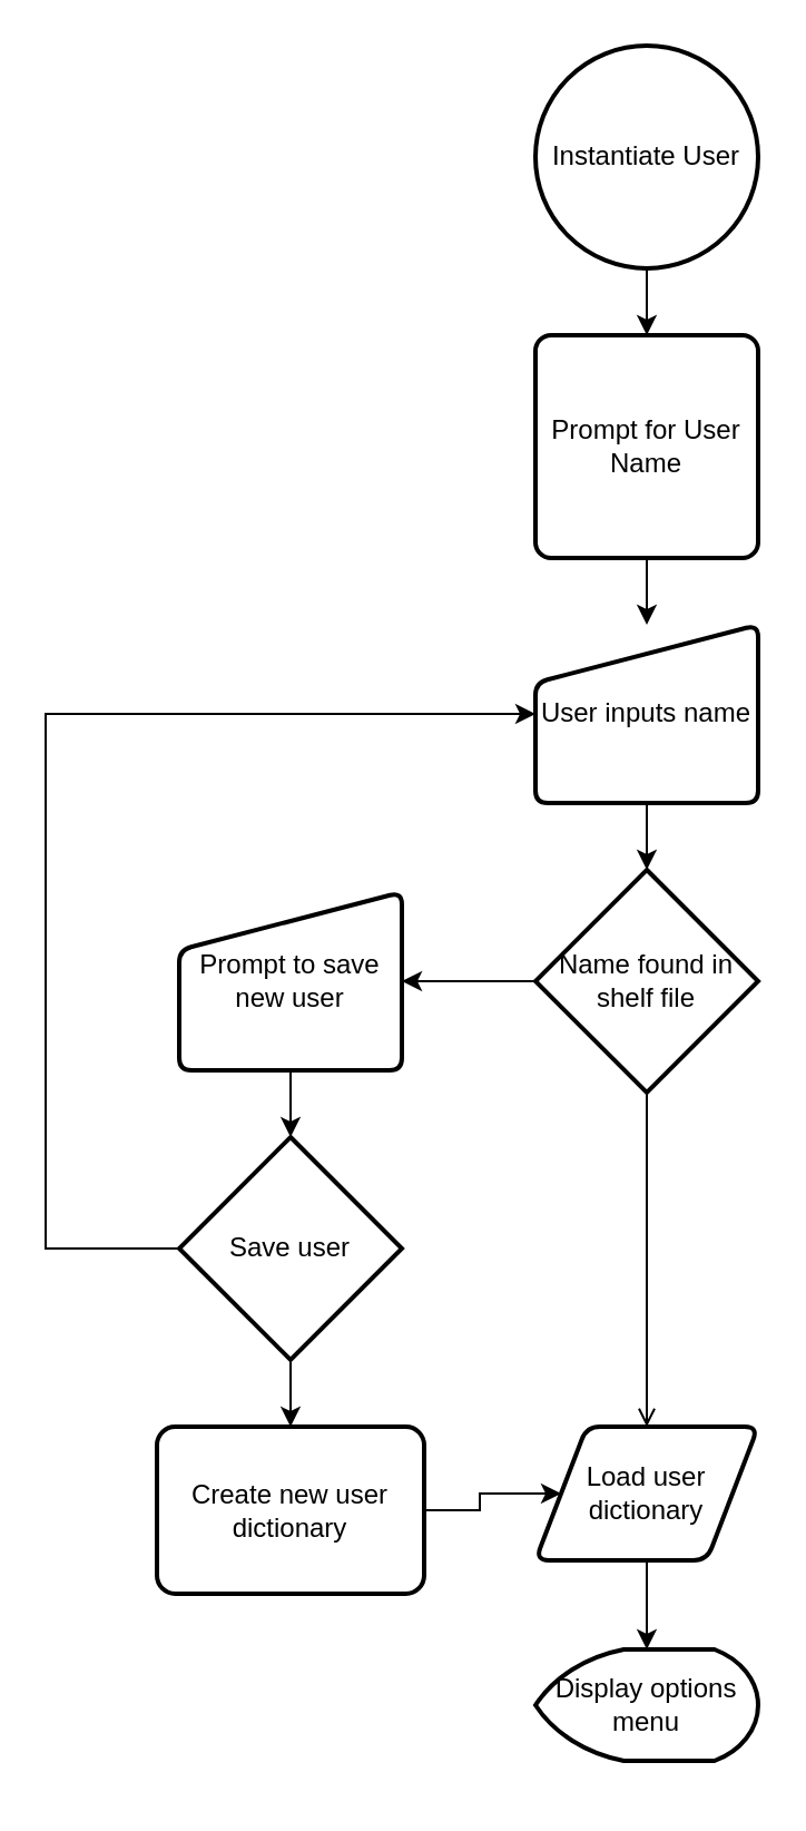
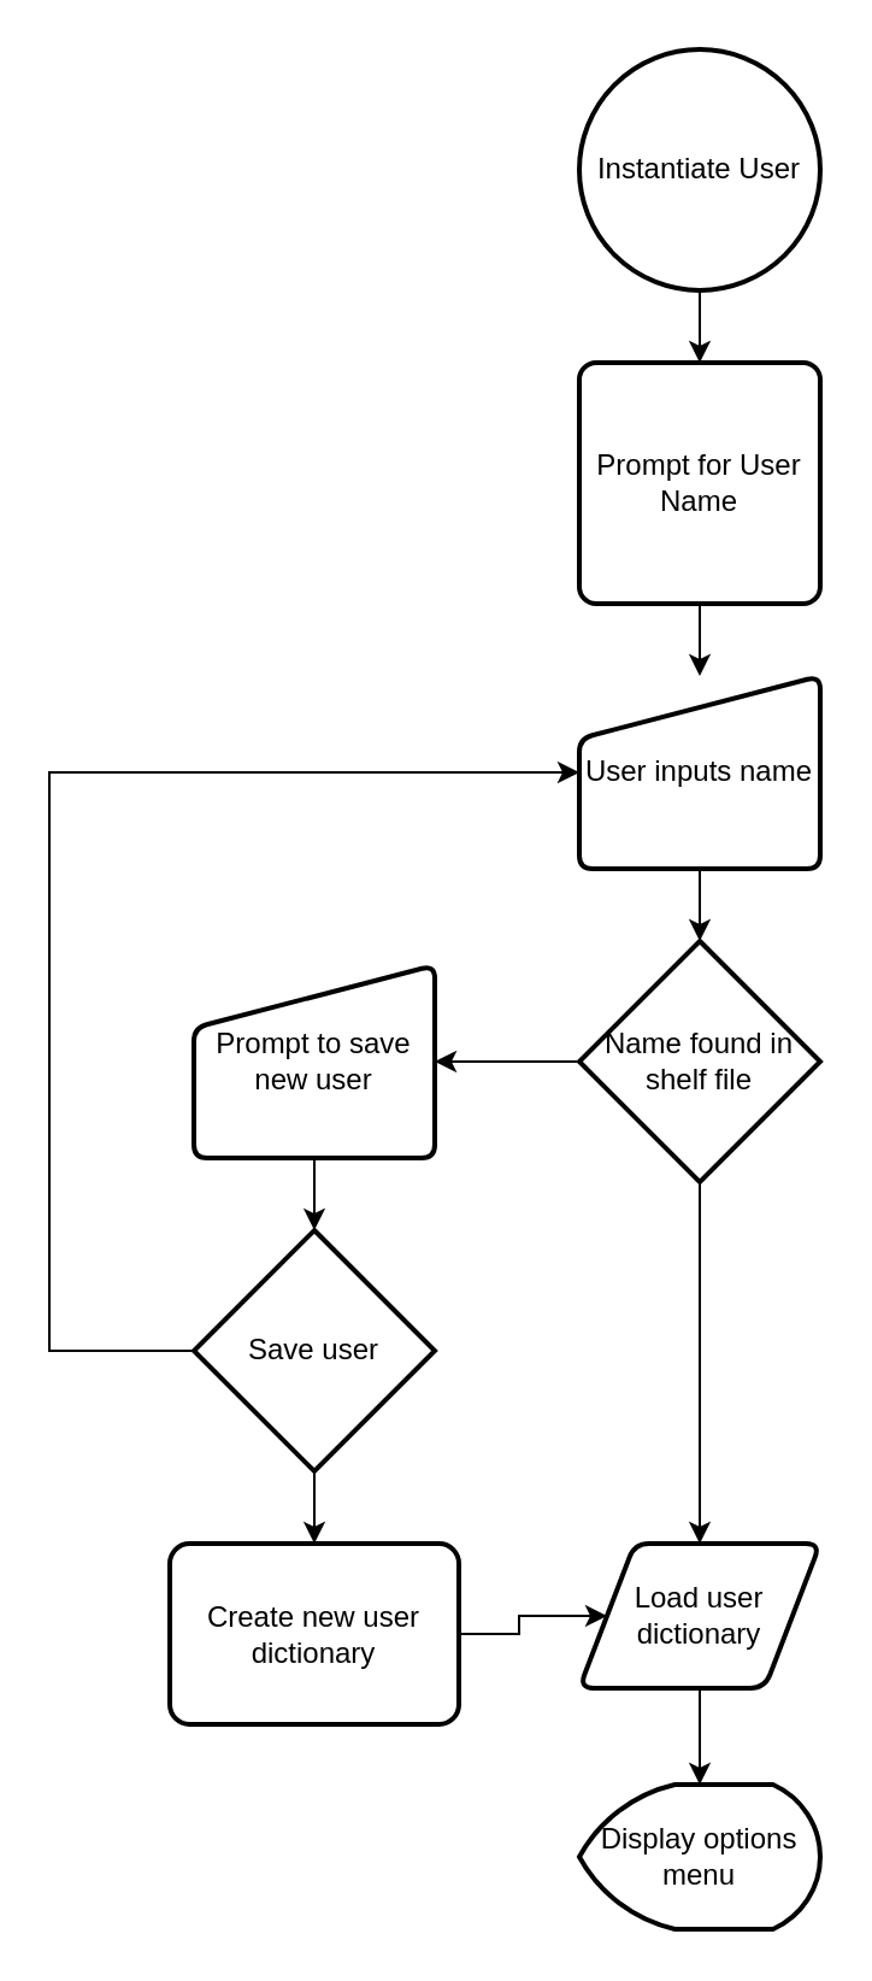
  <mxCell id="0" />
  <mxCell id="1" parent="0" />
  <mxCell id="2" value="" style="edgeStyle=orthogonalEdgeStyle;rounded=0;orthogonalLoop=1;jettySize=auto;html=1;" edge="1" parent="1" source="3" target="5"><mxGeometry relative="1" as="geometry" /></mxCell>
  <mxCell id="3" value="Instantiate User" style="strokeWidth=2;html=1;shape=mxgraph.flowchart.start_2;whiteSpace=wrap;" vertex="1" parent="1"><mxGeometry x="240" y="20" width="100" height="100" as="geometry" /></mxCell>
  <mxCell id="4" value="" style="edgeStyle=orthogonalEdgeStyle;rounded=0;orthogonalLoop=1;jettySize=auto;html=1;" edge="1" parent="1" source="5" target="7"><mxGeometry relative="1" as="geometry" /></mxCell>
  <mxCell id="5" value="Prompt for User Name" style="rounded=1;whiteSpace=wrap;html=1;absoluteArcSize=1;arcSize=14;strokeWidth=2;" vertex="1" parent="1"><mxGeometry x="240" y="150" width="100" height="100" as="geometry" /></mxCell>
  <mxCell id="6" value="" style="edgeStyle=orthogonalEdgeStyle;rounded=0;orthogonalLoop=1;jettySize=auto;html=1;" edge="1" parent="1" source="7" target="10"><mxGeometry relative="1" as="geometry" /></mxCell>
  <mxCell id="7" value="User inputs name" style="html=1;strokeWidth=2;shape=manualInput;whiteSpace=wrap;rounded=1;size=26;arcSize=11;" vertex="1" parent="1"><mxGeometry x="240" y="280" width="100" height="80" as="geometry" /></mxCell>
  <mxCell id="8" value="" style="edgeStyle=orthogonalEdgeStyle;rounded=0;orthogonalLoop=1;jettySize=auto;html=1;" edge="1" parent="1" source="10" target="12"><mxGeometry relative="1" as="geometry" /></mxCell>
- <mxCell id="9" value="" style="edgeStyle=orthogonalEdgeStyle;rounded=0;orthogonalLoop=1;jettySize=auto;html=1;endArrow=open;" edge="1" parent="1" source="10" target="16"><mxGeometry relative="1" as="geometry" /></mxCell>
+ <mxCell id="9" value="" style="edgeStyle=orthogonalEdgeStyle;rounded=0;orthogonalLoop=1;jettySize=auto;html=1;" edge="1" parent="1" source="10" target="16"><mxGeometry relative="1" as="geometry" /></mxCell>
  <mxCell id="10" value="Name found in shelf file" style="strokeWidth=2;html=1;shape=mxgraph.flowchart.decision;whiteSpace=wrap;" vertex="1" parent="1"><mxGeometry x="240" y="390" width="100" height="100" as="geometry" /></mxCell>
  <mxCell id="11" value="" style="edgeStyle=orthogonalEdgeStyle;rounded=0;orthogonalLoop=1;jettySize=auto;html=1;" edge="1" parent="1" source="12" target="20"><mxGeometry relative="1" as="geometry" /></mxCell>
  <mxCell id="12" value="Prompt to save new user" style="html=1;strokeWidth=2;shape=manualInput;whiteSpace=wrap;rounded=1;size=26;arcSize=11;" vertex="1" parent="1"><mxGeometry x="80" y="400" width="100" height="80" as="geometry" /></mxCell>
  <mxCell id="13" value="" style="edgeStyle=orthogonalEdgeStyle;rounded=0;orthogonalLoop=1;jettySize=auto;html=1;" edge="1" parent="1" source="14" target="16"><mxGeometry relative="1" as="geometry" /></mxCell>
  <mxCell id="14" value="Create new user dictionary" style="whiteSpace=wrap;html=1;strokeWidth=2;rounded=1;arcSize=11;" vertex="1" parent="1"><mxGeometry x="70" y="640" width="120" height="75" as="geometry" /></mxCell>
  <mxCell id="15" value="" style="edgeStyle=orthogonalEdgeStyle;rounded=0;orthogonalLoop=1;jettySize=auto;html=1;" edge="1" parent="1" source="16" target="17"><mxGeometry relative="1" as="geometry" /></mxCell>
  <mxCell id="16" value="Load user dictionary" style="shape=parallelogram;html=1;strokeWidth=2;perimeter=parallelogramPerimeter;whiteSpace=wrap;rounded=1;arcSize=12;size=0.23;" vertex="1" parent="1"><mxGeometry x="240" y="640" width="100" height="60" as="geometry" /></mxCell>
- <mxCell id="17" value="Display options menu" style="strokeWidth=2;html=1;shape=mxgraph.flowchart.display;whiteSpace=wrap;" vertex="1" parent="1"><mxGeometry x="240" y="740" width="100" height="50" as="geometry" /></mxCell>
+ <mxCell id="17" value="Display options menu" style="strokeWidth=2;html=1;shape=mxgraph.flowchart.display;whiteSpace=wrap;" vertex="1" parent="1"><mxGeometry x="240" y="740" width="100" height="60" as="geometry" /></mxCell>
  <mxCell id="18" value="" style="edgeStyle=orthogonalEdgeStyle;rounded=0;orthogonalLoop=1;jettySize=auto;html=1;" edge="1" parent="1" source="20" target="14"><mxGeometry relative="1" as="geometry" /></mxCell>
  <mxCell id="19" style="edgeStyle=orthogonalEdgeStyle;rounded=0;orthogonalLoop=1;jettySize=auto;html=1;entryX=0;entryY=0.5;entryDx=0;entryDy=0;" edge="1" parent="1" source="20" target="7"><mxGeometry relative="1" as="geometry"><Array as="points"><mxPoint x="20" y="560" /><mxPoint x="20" y="320" /></Array></mxGeometry></mxCell>
  <mxCell id="20" value="Save user" style="strokeWidth=2;html=1;shape=mxgraph.flowchart.decision;whiteSpace=wrap;" vertex="1" parent="1"><mxGeometry x="80" y="510" width="100" height="100" as="geometry" /></mxCell>
